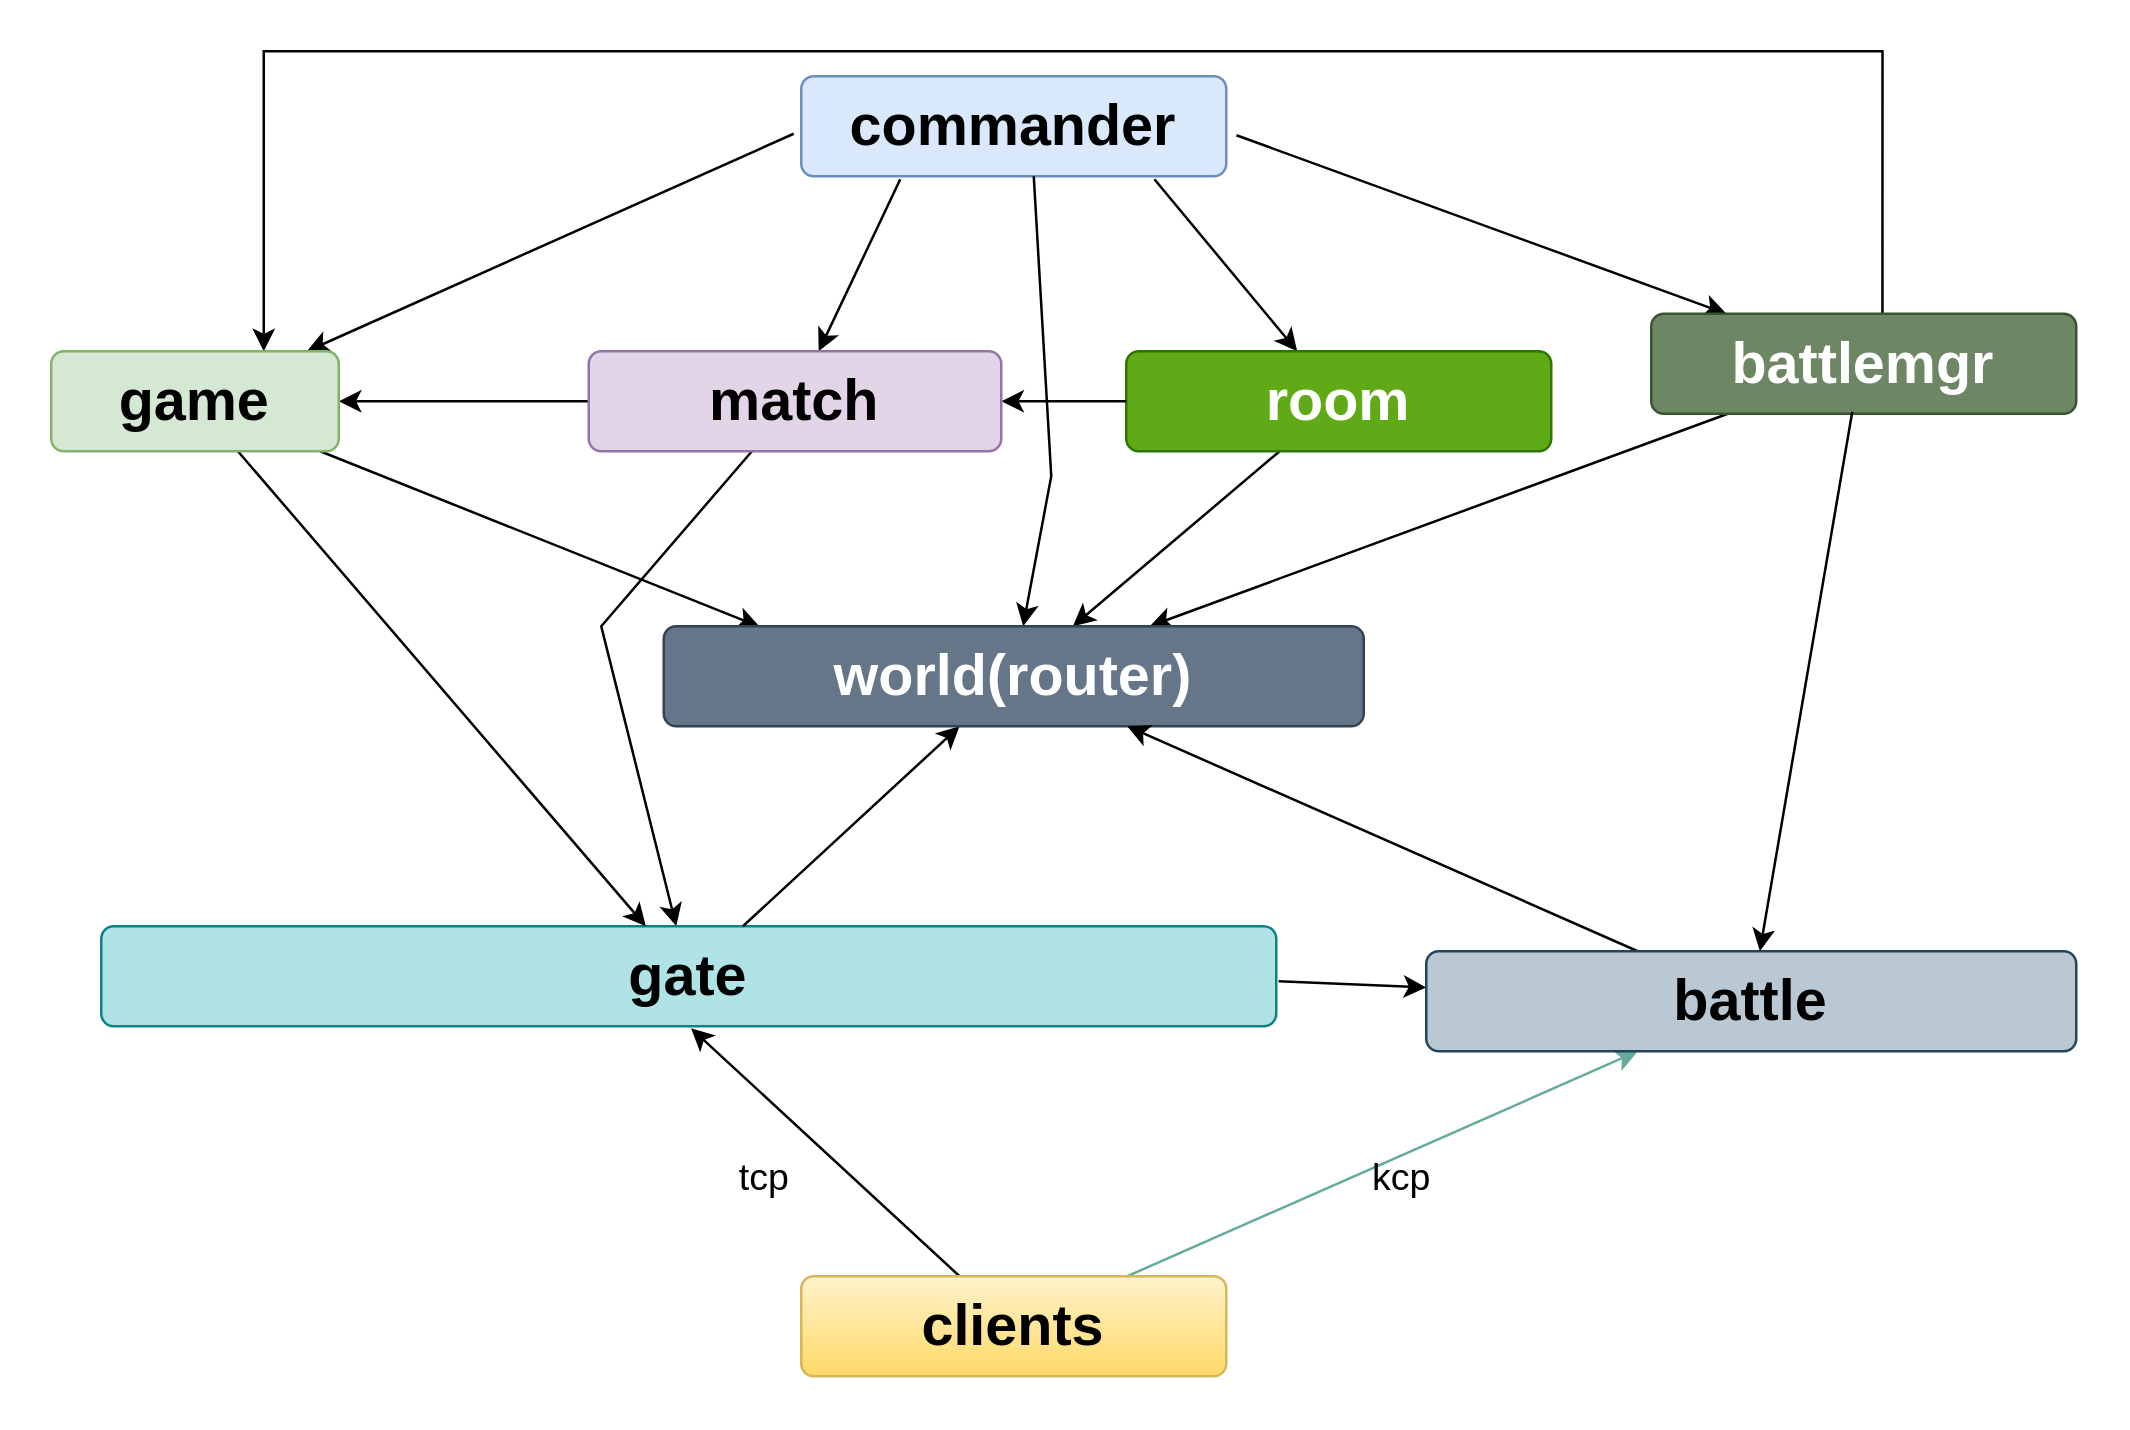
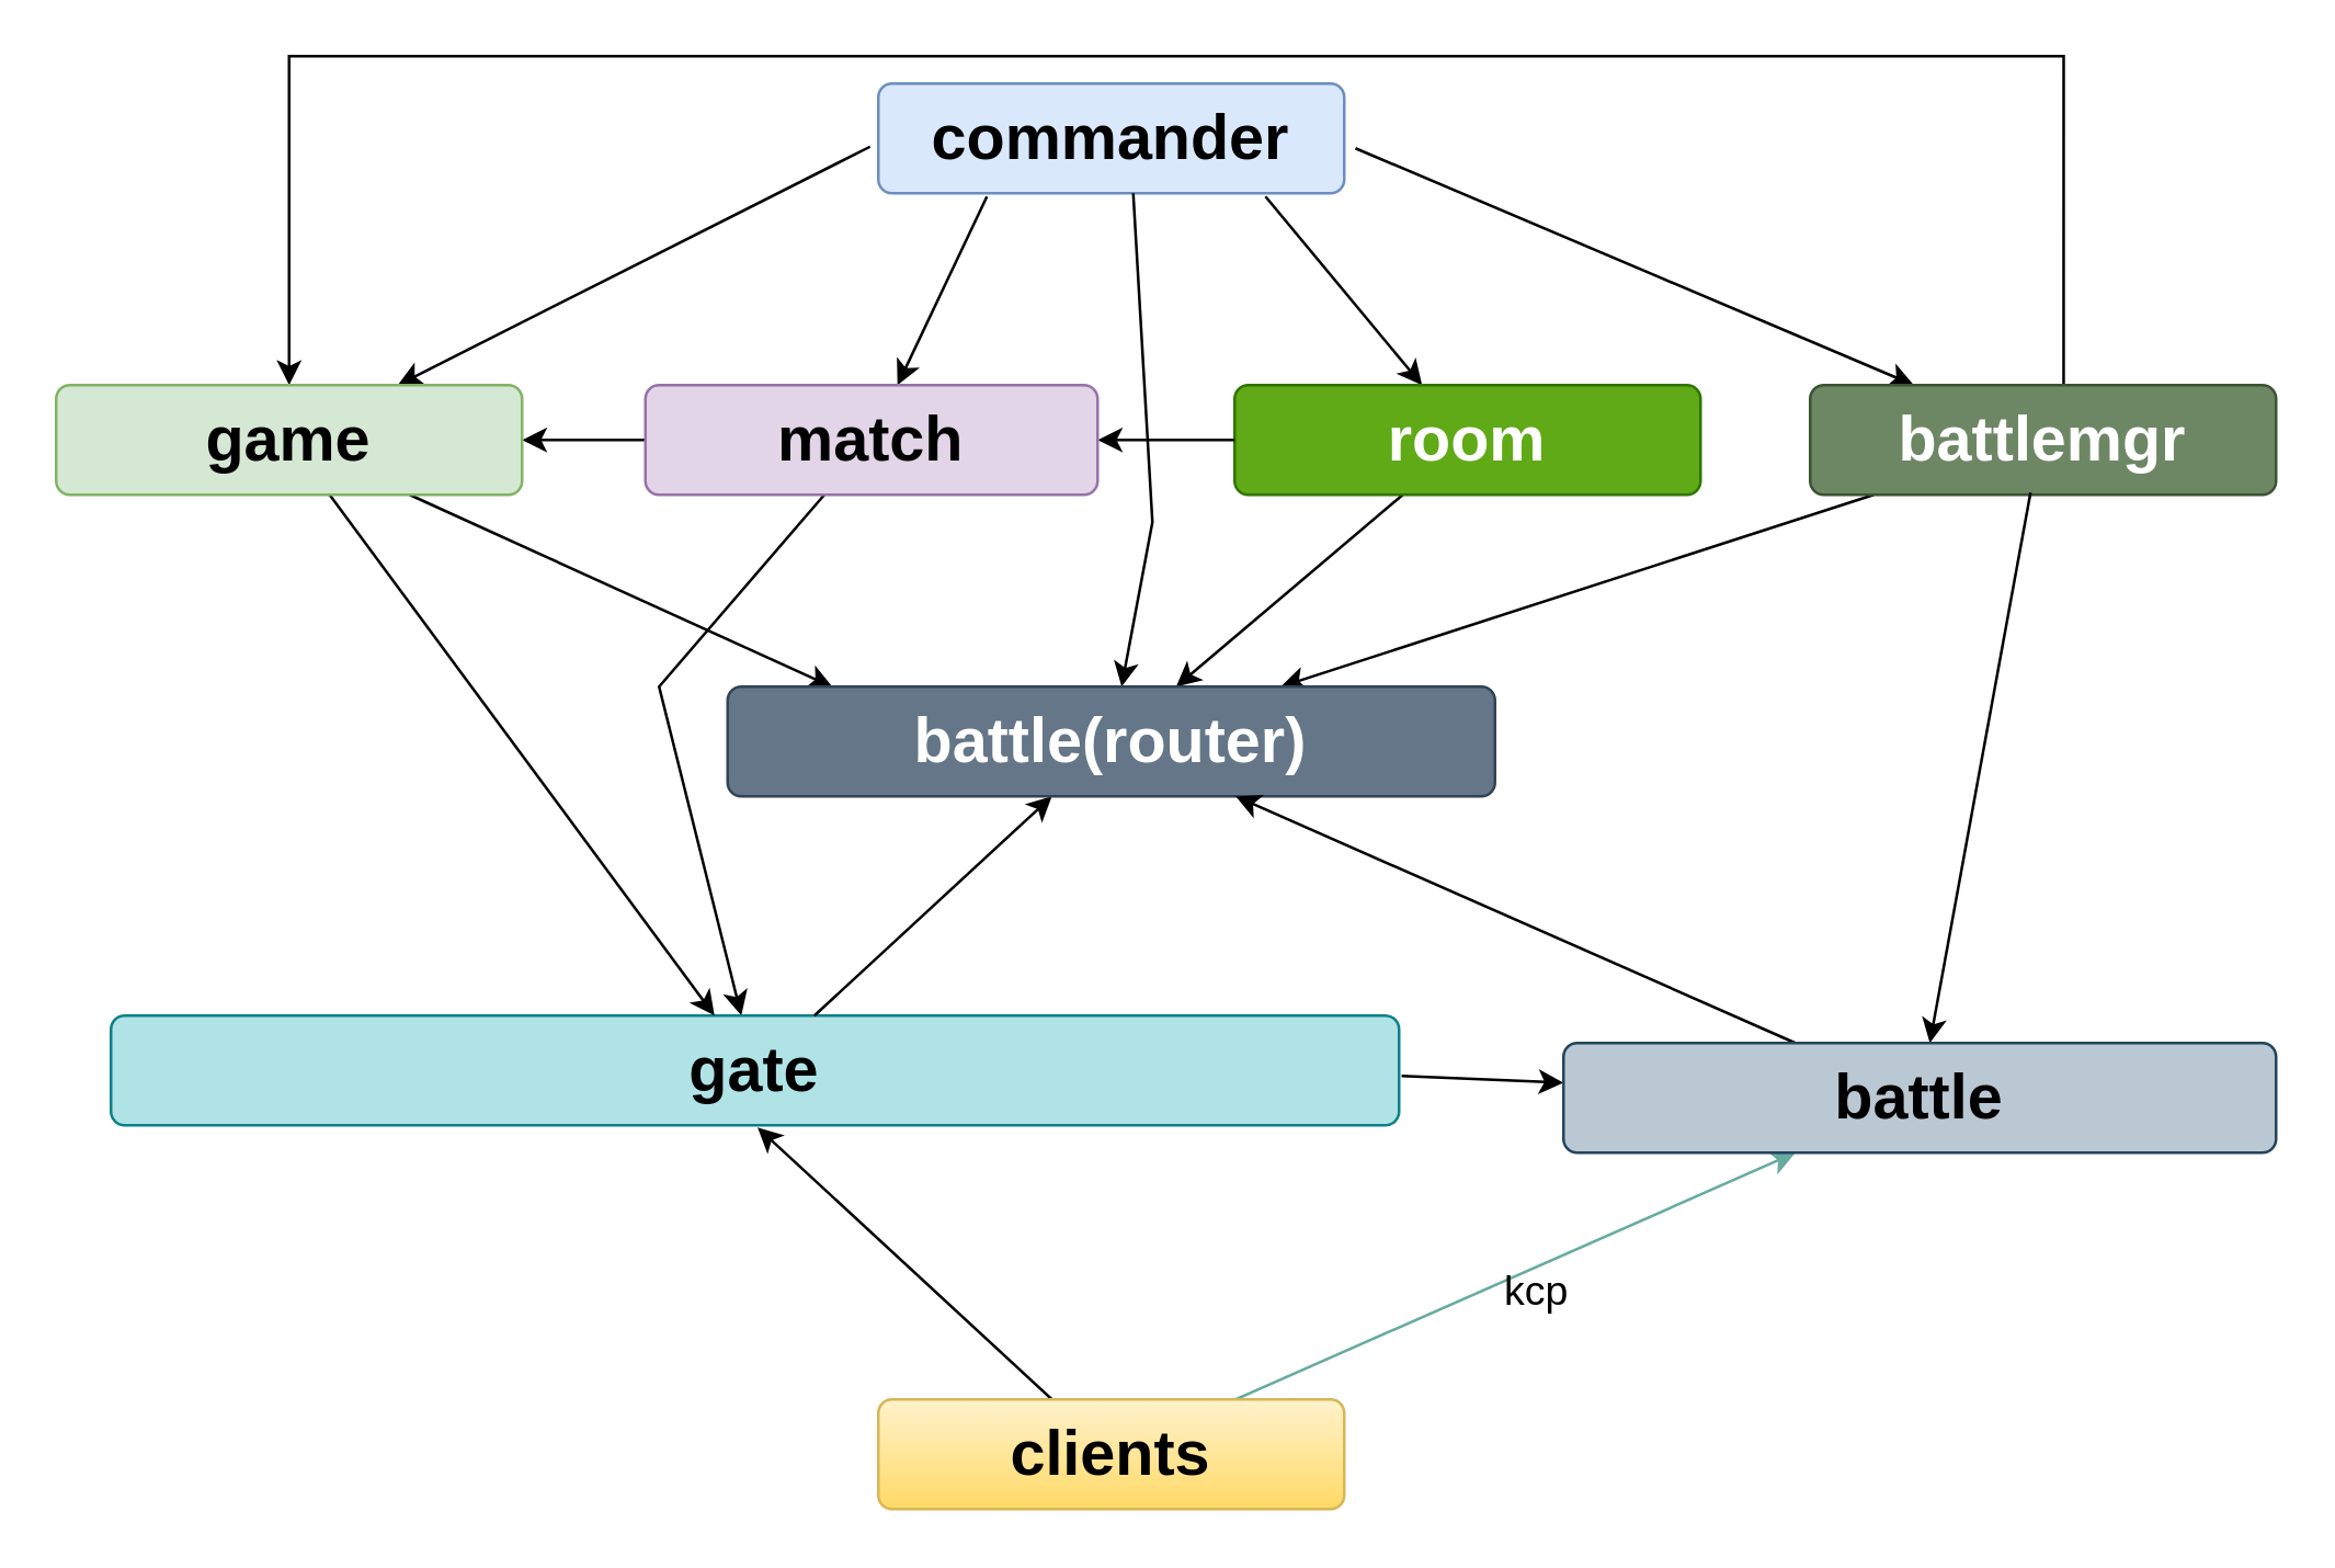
  <mxCell id="0" />
  <mxCell id="1" parent="0" />
  <mxCell id="2" value="&lt;span style=&quot;font-size: 23px&quot;&gt;commander&lt;/span&gt;" style="html=1;shadow=0;dashed=0;shape=mxgraph.bootstrap.rrect;rSize=5;strokeWidth=1;whiteSpace=wrap;align=center;verticalAlign=middle;spacingLeft=0;fontStyle=1;fontSize=14;spacing=5;fillColor=#dae8fc;strokeColor=#6c8ebf;" parent="1" vertex="1"><mxGeometry x="320" y="30" width="170" height="40" as="geometry" /></mxCell>
  <mxCell id="3" style="edgeStyle=none;rounded=0;orthogonalLoop=1;jettySize=auto;html=1;startArrow=classic;startFill=1;endArrow=none;endFill=0;" edge="1" parent="1" source="4" target="29"><mxGeometry relative="1" as="geometry"><Array as="points"><mxPoint x="240" y="250" /></Array></mxGeometry></mxCell>
  <mxCell id="4" value="&lt;span style=&quot;font-size: 23px&quot;&gt;gate&lt;/span&gt;" style="html=1;shadow=0;dashed=0;shape=mxgraph.bootstrap.rrect;rSize=5;strokeWidth=1;whiteSpace=wrap;align=center;verticalAlign=middle;spacingLeft=0;fontStyle=1;fontSize=14;spacing=5;fillColor=#b0e3e6;strokeColor=#0e8088;" parent="1" vertex="1"><mxGeometry x="40" y="370" width="470" height="40" as="geometry" /></mxCell>
  <mxCell id="5" style="edgeStyle=none;rounded=0;orthogonalLoop=1;jettySize=auto;html=1;" parent="1" source="7" target="19" edge="1"><mxGeometry relative="1" as="geometry" /></mxCell>
  <mxCell id="6" style="edgeStyle=none;rounded=0;orthogonalLoop=1;jettySize=auto;html=1;entryX=0.831;entryY=1.03;entryDx=0;entryDy=0;entryPerimeter=0;startArrow=classic;startFill=1;endArrow=none;endFill=0;" edge="1" parent="1" source="7" target="2"><mxGeometry relative="1" as="geometry" /></mxCell>
  <mxCell id="7" value="&lt;span style=&quot;font-size: 23px&quot;&gt;room&lt;/span&gt;" style="html=1;shadow=0;dashed=0;shape=mxgraph.bootstrap.rrect;rSize=5;strokeWidth=1;whiteSpace=wrap;align=center;verticalAlign=middle;spacingLeft=0;fontStyle=1;fontSize=14;spacing=5;fillColor=#60a917;strokeColor=#2D7600;fontColor=#ffffff;" parent="1" vertex="1"><mxGeometry x="450" y="140" width="170" height="40" as="geometry" /></mxCell>
  <mxCell id="8" style="edgeStyle=none;rounded=0;orthogonalLoop=1;jettySize=auto;html=1;entryX=0.137;entryY=0.005;entryDx=0;entryDy=0;entryPerimeter=0;" parent="1" source="13" target="19" edge="1"><mxGeometry relative="1" as="geometry" /></mxCell>
  <mxCell id="9" style="edgeStyle=none;rounded=0;orthogonalLoop=1;jettySize=auto;html=1;startArrow=none;startFill=0;endArrow=classic;endFill=1;strokeColor=#000000;strokeWidth=1;" parent="1" source="13" target="4" edge="1"><mxGeometry relative="1" as="geometry" /></mxCell>
  <mxCell id="10" style="rounded=0;orthogonalLoop=1;jettySize=auto;html=1;startArrow=classic;startFill=1;endArrow=none;endFill=0;" edge="1" parent="1" source="13"><mxGeometry relative="1" as="geometry"><mxPoint x="317" y="53" as="targetPoint" /></mxGeometry></mxCell>
  <mxCell id="11" style="edgeStyle=none;rounded=0;orthogonalLoop=1;jettySize=auto;html=1;startArrow=classic;startFill=1;endArrow=none;endFill=0;" edge="1" parent="1" source="13" target="29"><mxGeometry relative="1" as="geometry" /></mxCell>
  <mxCell id="12" style="edgeStyle=orthogonalEdgeStyle;rounded=0;orthogonalLoop=1;jettySize=auto;html=1;startArrow=classic;startFill=1;endArrow=none;endFill=0;entryX=0.544;entryY=0;entryDx=0;entryDy=0;entryPerimeter=0;" edge="1" parent="1" source="13" target="16"><mxGeometry relative="1" as="geometry"><mxPoint x="105" y="80" as="targetPoint" /><Array as="points"><mxPoint x="105" y="20" /><mxPoint x="753" y="20" /></Array></mxGeometry></mxCell>
- <mxCell id="13" value="&lt;span style=&quot;font-size: 23px&quot;&gt;game&lt;/span&gt;" style="html=1;shadow=0;dashed=0;shape=mxgraph.bootstrap.rrect;rSize=5;strokeWidth=1;whiteSpace=wrap;align=center;verticalAlign=middle;spacingLeft=0;fontStyle=1;fontSize=14;spacing=5;fillColor=#d5e8d4;strokeColor=#82b366;" parent="1" vertex="1"><mxGeometry x="20" y="140" width="115" height="40" as="geometry" /></mxCell>
+ <mxCell id="13" value="&lt;span style=&quot;font-size: 23px&quot;&gt;game&lt;/span&gt;" style="html=1;shadow=0;dashed=0;shape=mxgraph.bootstrap.rrect;rSize=5;strokeWidth=1;whiteSpace=wrap;align=center;verticalAlign=middle;spacingLeft=0;fontStyle=1;fontSize=14;spacing=5;fillColor=#d5e8d4;strokeColor=#82b366;" parent="1" vertex="1"><mxGeometry x="20" y="140" width="170" height="40" as="geometry" /></mxCell>
  <mxCell id="14" style="edgeStyle=none;rounded=0;orthogonalLoop=1;jettySize=auto;html=1;" parent="1" source="16" target="19" edge="1"><mxGeometry relative="1" as="geometry" /></mxCell>
  <mxCell id="15" style="edgeStyle=none;rounded=0;orthogonalLoop=1;jettySize=auto;html=1;entryX=1.024;entryY=0.59;entryDx=0;entryDy=0;entryPerimeter=0;startArrow=classic;startFill=1;endArrow=none;endFill=0;" edge="1" parent="1" source="16" target="2"><mxGeometry relative="1" as="geometry" /></mxCell>
- <mxCell id="16" value="&lt;span style=&quot;font-size: 23px&quot;&gt;battlemgr&lt;/span&gt;" style="html=1;shadow=0;dashed=0;shape=mxgraph.bootstrap.rrect;rSize=5;strokeWidth=1;whiteSpace=wrap;align=center;verticalAlign=middle;spacingLeft=0;fontStyle=1;fontSize=14;spacing=5;fillColor=#6d8764;strokeColor=#3A5431;fontColor=#ffffff;" parent="1" vertex="1"><mxGeometry x="660" y="125" width="170" height="40" as="geometry" /></mxCell>
+ <mxCell id="16" value="&lt;span style=&quot;font-size: 23px&quot;&gt;battlemgr&lt;/span&gt;" style="html=1;shadow=0;dashed=0;shape=mxgraph.bootstrap.rrect;rSize=5;strokeWidth=1;whiteSpace=wrap;align=center;verticalAlign=middle;spacingLeft=0;fontStyle=1;fontSize=14;spacing=5;fillColor=#6d8764;strokeColor=#3A5431;fontColor=#ffffff;" parent="1" vertex="1"><mxGeometry x="660" y="140" width="170" height="40" as="geometry" /></mxCell>
  <mxCell id="17" style="edgeStyle=none;rounded=0;orthogonalLoop=1;jettySize=auto;html=1;startArrow=classic;startFill=1;endArrow=none;endFill=0;strokeColor=#000000;strokeWidth=1;" parent="1" source="19" target="4" edge="1"><mxGeometry relative="1" as="geometry" /></mxCell>
  <mxCell id="18" style="edgeStyle=none;rounded=0;orthogonalLoop=1;jettySize=auto;html=1;startArrow=classic;startFill=1;endArrow=none;endFill=0;strokeColor=#000000;strokeWidth=1;" parent="1" source="19" edge="1"><mxGeometry relative="1" as="geometry"><mxPoint x="413" y="70" as="targetPoint" /><Array as="points"><mxPoint x="420" y="190" /></Array></mxGeometry></mxCell>
- <mxCell id="19" value="&lt;span style=&quot;font-size: 23px&quot;&gt;world(router)&lt;/span&gt;" style="html=1;shadow=0;dashed=0;shape=mxgraph.bootstrap.rrect;rSize=5;strokeWidth=1;whiteSpace=wrap;align=center;verticalAlign=middle;spacingLeft=0;fontStyle=1;fontSize=14;spacing=5;fillColor=#647687;strokeColor=#314354;fontColor=#ffffff;" parent="1" vertex="1"><mxGeometry x="265" y="250" width="280" height="40" as="geometry" /></mxCell>
+ <mxCell id="19" value="&lt;span style=&quot;font-size: 23px&quot;&gt;battle(router)&lt;/span&gt;" style="html=1;shadow=0;dashed=0;shape=mxgraph.bootstrap.rrect;rSize=5;strokeWidth=1;whiteSpace=wrap;align=center;verticalAlign=middle;spacingLeft=0;fontStyle=1;fontSize=14;spacing=5;fillColor=#647687;strokeColor=#314354;fontColor=#ffffff;" parent="1" vertex="1"><mxGeometry x="265" y="250" width="280" height="40" as="geometry" /></mxCell>
  <mxCell id="20" style="edgeStyle=none;orthogonalLoop=1;jettySize=auto;html=1;entryX=0.502;entryY=1.021;entryDx=0;entryDy=0;entryPerimeter=0;rounded=0;" parent="1" source="22" target="4" edge="1"><mxGeometry relative="1" as="geometry" /></mxCell>
  <mxCell id="21" style="edgeStyle=none;rounded=0;orthogonalLoop=1;jettySize=auto;html=1;strokeColor=#67AB9F;" parent="1" source="22" target="26" edge="1"><mxGeometry relative="1" as="geometry" /></mxCell>
  <mxCell id="22" value="&lt;span style=&quot;font-size: 23px&quot;&gt;clients&lt;/span&gt;" style="html=1;shadow=0;dashed=0;shape=mxgraph.bootstrap.rrect;rSize=5;strokeWidth=1;whiteSpace=wrap;align=center;verticalAlign=middle;spacingLeft=0;fontStyle=1;fontSize=14;spacing=5;fillColor=#fff2cc;strokeColor=#d6b656;gradientColor=#ffd966;" parent="1" vertex="1"><mxGeometry x="320" y="510" width="170" height="40" as="geometry" /></mxCell>
  <mxCell id="23" style="edgeStyle=none;rounded=0;orthogonalLoop=1;jettySize=auto;html=1;" parent="1" source="26" target="19" edge="1"><mxGeometry relative="1" as="geometry" /></mxCell>
  <mxCell id="24" style="edgeStyle=none;rounded=0;orthogonalLoop=1;jettySize=auto;html=1;entryX=1.002;entryY=0.55;entryDx=0;entryDy=0;entryPerimeter=0;startArrow=classic;startFill=1;endArrow=none;endFill=0;" edge="1" parent="1" source="26" target="4"><mxGeometry relative="1" as="geometry" /></mxCell>
  <mxCell id="25" style="edgeStyle=none;rounded=0;orthogonalLoop=1;jettySize=auto;html=1;entryX=0.473;entryY=0.98;entryDx=0;entryDy=0;entryPerimeter=0;startArrow=classic;startFill=1;endArrow=none;endFill=0;" edge="1" parent="1" source="26" target="16"><mxGeometry relative="1" as="geometry" /></mxCell>
  <mxCell id="26" value="&lt;span style=&quot;font-size: 23px&quot;&gt;battle&lt;/span&gt;" style="html=1;shadow=0;dashed=0;shape=mxgraph.bootstrap.rrect;rSize=5;strokeWidth=1;whiteSpace=wrap;align=center;verticalAlign=middle;spacingLeft=0;fontStyle=1;fontSize=14;spacing=5;fillColor=#bac8d3;strokeColor=#23445d;" parent="1" vertex="1"><mxGeometry x="570" y="380" width="260" height="40" as="geometry" /></mxCell>
  <mxCell id="27" style="edgeStyle=none;rounded=0;orthogonalLoop=1;jettySize=auto;html=1;entryX=0.233;entryY=1.03;entryDx=0;entryDy=0;entryPerimeter=0;startArrow=classic;startFill=1;endArrow=none;endFill=0;" edge="1" parent="1" source="29" target="2"><mxGeometry relative="1" as="geometry" /></mxCell>
  <mxCell id="28" style="edgeStyle=none;rounded=0;orthogonalLoop=1;jettySize=auto;html=1;startArrow=classic;startFill=1;endArrow=none;endFill=0;" edge="1" parent="1" source="29" target="7"><mxGeometry relative="1" as="geometry" /></mxCell>
  <mxCell id="29" value="&lt;span style=&quot;font-size: 23px&quot;&gt;match&lt;/span&gt;" style="html=1;shadow=0;dashed=0;shape=mxgraph.bootstrap.rrect;rSize=5;strokeWidth=1;whiteSpace=wrap;align=center;verticalAlign=middle;spacingLeft=0;fontStyle=1;fontSize=14;spacing=5;fillColor=#e1d5e7;strokeColor=#9673a6;" parent="1" vertex="1"><mxGeometry x="235" y="140" width="165" height="40" as="geometry" /></mxCell>
  <mxCell id="30" value="&lt;font style=&quot;font-size: 15px&quot;&gt;kcp&lt;/font&gt;" style="text;html=1;resizable=0;autosize=1;align=center;verticalAlign=middle;points=[];fillColor=none;strokeColor=none;rounded=0;" parent="1" vertex="1"><mxGeometry x="540" y="460" width="40" height="20" as="geometry" /></mxCell>
- <mxCell id="31" value="&lt;font style=&quot;font-size: 15px&quot;&gt;tcp&lt;/font&gt;" style="text;html=1;resizable=0;autosize=1;align=center;verticalAlign=middle;points=[];fillColor=none;strokeColor=none;rounded=0;" parent="1" vertex="1"><mxGeometry x="285" y="460" width="40" height="20" as="geometry" /></mxCell>
